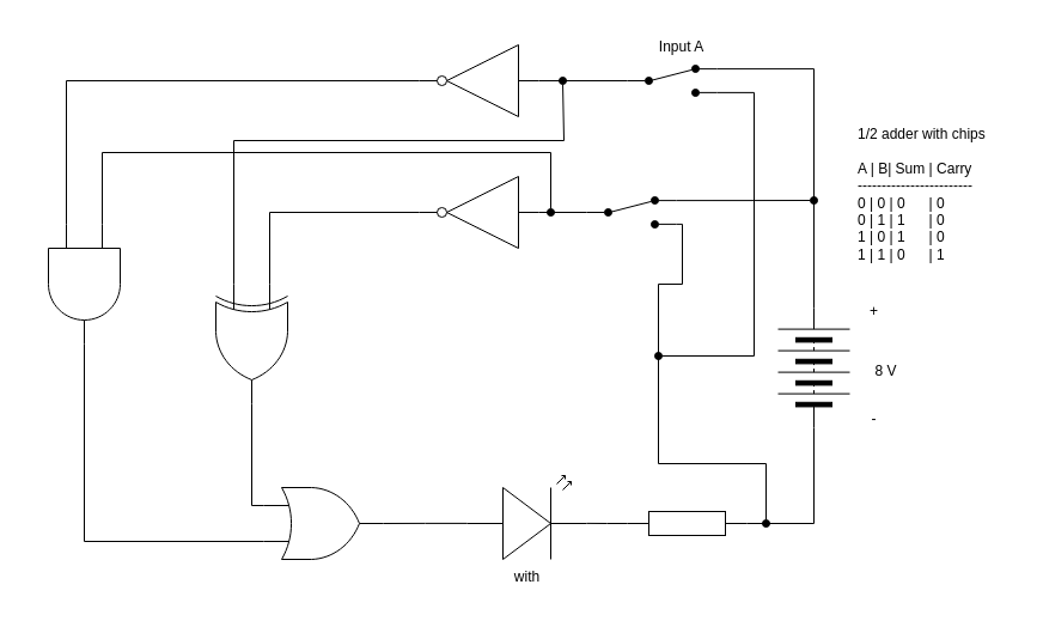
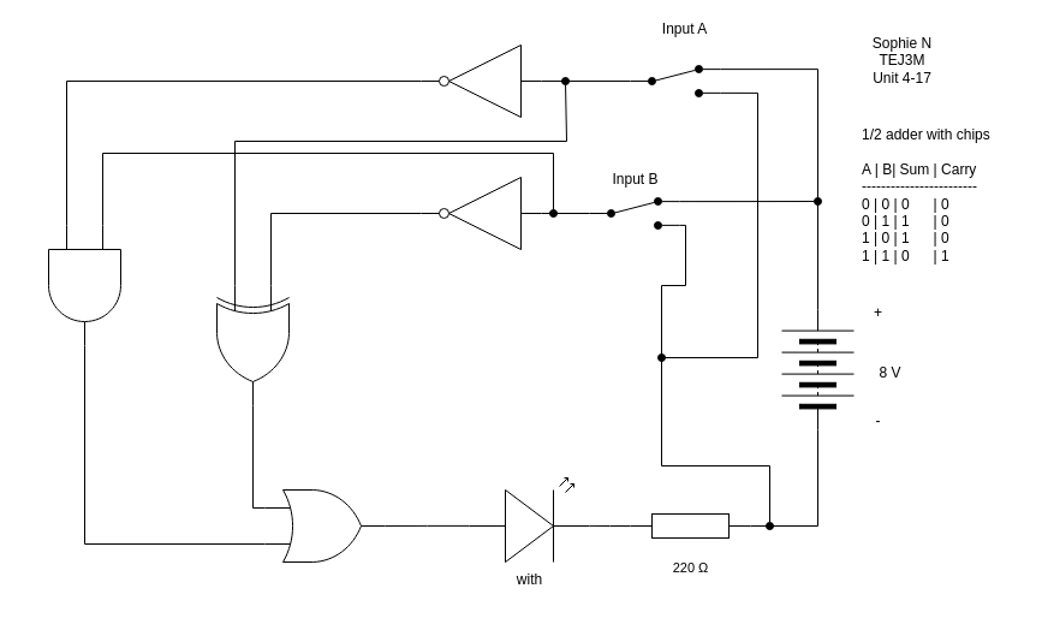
  <mxCell id="0" />
  <mxCell id="1" parent="0" />
  <mxCell id="2" value="" style="verticalLabelPosition=bottom;shadow=0;dashed=0;align=center;html=1;verticalAlign=top;shape=mxgraph.electrical.logic_gates.logic_gate;operation=or;" parent="1" vertex="1"><mxGeometry x="220" y="407" width="100" height="60" as="geometry" /></mxCell>
  <mxCell id="3" style="edgeStyle=orthogonalEdgeStyle;shape=connector;rounded=0;html=1;exitX=0;exitY=0.5;exitDx=0;exitDy=0;exitPerimeter=0;entryX=0;entryY=0.5;entryDx=0;entryDy=0;strokeColor=default;align=center;verticalAlign=middle;fontFamily=Helvetica;fontSize=11;fontColor=default;labelBackgroundColor=default;endArrow=none;endFill=0;" parent="1" source="4" target="11" edge="1"><mxGeometry relative="1" as="geometry" /></mxCell>
  <mxCell id="4" value="" style="verticalLabelPosition=bottom;shadow=0;dashed=0;align=center;html=1;verticalAlign=top;shape=mxgraph.electrical.logic_gates.inverter_2;rotation=-180;" parent="1" vertex="1"><mxGeometry x="350" y="147" width="100" height="60" as="geometry" /></mxCell>
  <mxCell id="5" style="edgeStyle=orthogonalEdgeStyle;shape=connector;rounded=0;html=1;exitX=0;exitY=0.25;exitDx=0;exitDy=0;exitPerimeter=0;strokeColor=default;align=center;verticalAlign=middle;fontFamily=Helvetica;fontSize=11;fontColor=default;labelBackgroundColor=default;endArrow=oval;endFill=1;" parent="1" source="34" edge="1"><mxGeometry relative="1" as="geometry"><mxPoint x="460" y="177" as="targetPoint" /><Array as="points"><mxPoint x="85" y="127" /><mxPoint x="460" y="127" /></Array><mxPoint x="115" y="245" as="sourcePoint" /></mxGeometry></mxCell>
  <mxCell id="6" style="edgeStyle=orthogonalEdgeStyle;shape=connector;rounded=0;html=1;exitX=0;exitY=0.57;exitDx=0;exitDy=0;exitPerimeter=0;strokeColor=default;align=center;verticalAlign=middle;fontFamily=Helvetica;fontSize=11;fontColor=default;labelBackgroundColor=default;endArrow=none;endFill=0;entryX=1;entryY=0.5;entryDx=0;entryDy=0;entryPerimeter=0;" parent="1" source="7" target="2" edge="1"><mxGeometry relative="1" as="geometry"><mxPoint x="330" y="437" as="targetPoint" /></mxGeometry></mxCell>
  <mxCell id="7" value="" style="verticalLabelPosition=bottom;shadow=0;dashed=0;align=center;html=1;verticalAlign=top;shape=mxgraph.electrical.opto_electronics.led_2;pointerEvents=1;" parent="1" vertex="1"><mxGeometry x="390" y="397" width="100" height="70" as="geometry" /></mxCell>
  <mxCell id="8" value="" style="pointerEvents=1;verticalLabelPosition=bottom;shadow=0;dashed=0;align=center;html=1;verticalAlign=top;shape=mxgraph.electrical.resistors.resistor_1;" parent="1" vertex="1"><mxGeometry x="524" y="427" width="100" height="20" as="geometry" /></mxCell>
  <mxCell id="9" style="edgeStyle=orthogonalEdgeStyle;shape=connector;rounded=0;html=1;exitX=1;exitY=0.12;exitDx=0;exitDy=0;strokeColor=default;align=center;verticalAlign=middle;fontFamily=Helvetica;fontSize=11;fontColor=default;labelBackgroundColor=default;endArrow=oval;endFill=1;" parent="1" source="11" edge="1"><mxGeometry relative="1" as="geometry"><mxPoint x="680" y="167" as="targetPoint" /></mxGeometry></mxCell>
  <mxCell id="10" style="edgeStyle=orthogonalEdgeStyle;shape=connector;rounded=0;html=1;exitX=1;exitY=0.88;exitDx=0;exitDy=0;strokeColor=default;align=center;verticalAlign=middle;fontFamily=Helvetica;fontSize=11;fontColor=default;labelBackgroundColor=default;endArrow=oval;endFill=1;" parent="1" source="11" edge="1"><mxGeometry relative="1" as="geometry"><mxPoint x="640" y="437" as="targetPoint" /><Array as="points"><mxPoint x="570" y="187" /><mxPoint x="570" y="237" /><mxPoint x="550" y="237" /><mxPoint x="550" y="387" /><mxPoint x="640" y="387" /></Array></mxGeometry></mxCell>
  <mxCell id="11" value="" style="html=1;shape=mxgraph.electrical.electro-mechanical.twoWaySwitch;aspect=fixed;elSwitchState=2;fillColor=#000000;" parent="1" vertex="1"><mxGeometry x="490" y="164" width="75" height="26" as="geometry" /></mxCell>
  <mxCell id="12" value="" style="pointerEvents=1;verticalLabelPosition=bottom;shadow=0;dashed=0;align=center;html=1;verticalAlign=top;shape=mxgraph.electrical.miscellaneous.batteryStack;rotation=-90;" parent="1" vertex="1"><mxGeometry x="630" y="277" width="100" height="60" as="geometry" /></mxCell>
  <mxCell id="13" value="+" style="text;html=1;align=center;verticalAlign=middle;resizable=0;points=[];autosize=1;strokeColor=none;fillColor=none;" parent="1" vertex="1"><mxGeometry x="715" y="245" width="30" height="30" as="geometry" /></mxCell>
  <mxCell id="14" value="8 V" style="text;html=1;align=center;verticalAlign=middle;resizable=0;points=[];autosize=1;strokeColor=none;fillColor=none;" parent="1" vertex="1"><mxGeometry x="720" y="295" width="40" height="30" as="geometry" /></mxCell>
  <mxCell id="15" value="-" style="text;html=1;align=center;verticalAlign=middle;resizable=0;points=[];autosize=1;strokeColor=none;fillColor=none;" parent="1" vertex="1"><mxGeometry x="715" y="335" width="30" height="30" as="geometry" /></mxCell>
  <mxCell id="16" style="edgeStyle=orthogonalEdgeStyle;shape=connector;rounded=0;html=1;exitX=0;exitY=0.75;exitDx=0;exitDy=0;exitPerimeter=0;strokeColor=default;align=center;verticalAlign=middle;fontFamily=Helvetica;fontSize=11;fontColor=default;labelBackgroundColor=default;endArrow=oval;endFill=1;" parent="1" source="35" edge="1"><mxGeometry relative="1" as="geometry"><mxPoint x="470" y="67" as="targetPoint" /><Array as="points"><mxPoint x="195" y="117" /><mxPoint x="471" y="117" /></Array><mxPoint x="195" y="245" as="sourcePoint" /></mxGeometry></mxCell>
  <mxCell id="17" style="edgeStyle=orthogonalEdgeStyle;shape=connector;rounded=0;html=1;exitX=0;exitY=0.5;exitDx=0;exitDy=0;exitPerimeter=0;entryX=0;entryY=0.5;entryDx=0;entryDy=0;strokeColor=default;align=center;verticalAlign=middle;fontFamily=Helvetica;fontSize=11;fontColor=default;labelBackgroundColor=default;endArrow=none;endFill=0;" parent="1" source="18" target="21" edge="1"><mxGeometry relative="1" as="geometry" /></mxCell>
  <mxCell id="18" value="" style="verticalLabelPosition=bottom;shadow=0;dashed=0;align=center;html=1;verticalAlign=top;shape=mxgraph.electrical.logic_gates.inverter_2;rotation=-180;" parent="1" vertex="1"><mxGeometry x="350" y="37" width="100" height="60" as="geometry" /></mxCell>
  <mxCell id="19" style="edgeStyle=orthogonalEdgeStyle;shape=connector;rounded=0;html=1;exitX=1;exitY=0.12;exitDx=0;exitDy=0;entryX=1;entryY=0.5;entryDx=0;entryDy=0;strokeColor=default;align=center;verticalAlign=middle;fontFamily=Helvetica;fontSize=11;fontColor=default;labelBackgroundColor=default;endArrow=none;endFill=0;" parent="1" source="21" target="12" edge="1"><mxGeometry relative="1" as="geometry" /></mxCell>
  <mxCell id="20" style="edgeStyle=orthogonalEdgeStyle;shape=connector;rounded=0;html=1;exitX=1;exitY=0.88;exitDx=0;exitDy=0;strokeColor=default;align=center;verticalAlign=middle;fontFamily=Helvetica;fontSize=11;fontColor=default;labelBackgroundColor=default;endArrow=oval;endFill=1;" parent="1" source="21" edge="1"><mxGeometry relative="1" as="geometry"><mxPoint x="550" y="297" as="targetPoint" /><Array as="points"><mxPoint x="630" y="77" /><mxPoint x="630" y="297" /></Array></mxGeometry></mxCell>
  <mxCell id="21" value="" style="html=1;shape=mxgraph.electrical.electro-mechanical.twoWaySwitch;aspect=fixed;elSwitchState=2;fillColor=#000000;" parent="1" vertex="1"><mxGeometry x="524" y="54" width="75" height="26" as="geometry" /></mxCell>
  <mxCell id="22" style="edgeStyle=orthogonalEdgeStyle;html=1;exitX=0;exitY=0.25;exitDx=0;exitDy=0;exitPerimeter=0;entryX=1;entryY=0.5;entryDx=0;entryDy=0;entryPerimeter=0;endArrow=none;endFill=0;rounded=0;" parent="1" source="2" target="35" edge="1"><mxGeometry relative="1" as="geometry"><mxPoint x="210" y="345" as="targetPoint" /></mxGeometry></mxCell>
  <mxCell id="23" style="edgeStyle=orthogonalEdgeStyle;shape=connector;rounded=0;html=1;exitX=0;exitY=0.75;exitDx=0;exitDy=0;exitPerimeter=0;entryX=1;entryY=0.5;entryDx=0;entryDy=0;entryPerimeter=0;strokeColor=default;align=center;verticalAlign=middle;fontFamily=Helvetica;fontSize=11;fontColor=default;labelBackgroundColor=default;endArrow=none;endFill=0;" parent="1" source="2" target="34" edge="1"><mxGeometry relative="1" as="geometry"><mxPoint x="100" y="345" as="targetPoint" /></mxGeometry></mxCell>
  <mxCell id="24" style="edgeStyle=orthogonalEdgeStyle;shape=connector;rounded=0;html=1;exitX=0;exitY=0.25;exitDx=0;exitDy=0;exitPerimeter=0;entryX=1;entryY=0.5;entryDx=0;entryDy=0;entryPerimeter=0;strokeColor=default;align=center;verticalAlign=middle;fontFamily=Helvetica;fontSize=11;fontColor=default;labelBackgroundColor=default;endArrow=none;endFill=0;" parent="1" source="35" target="4" edge="1"><mxGeometry relative="1" as="geometry"><mxPoint x="225" y="245" as="sourcePoint" /></mxGeometry></mxCell>
  <mxCell id="25" style="edgeStyle=orthogonalEdgeStyle;shape=connector;rounded=0;html=1;exitX=0;exitY=0.75;exitDx=0;exitDy=0;exitPerimeter=0;entryX=1;entryY=0.5;entryDx=0;entryDy=0;entryPerimeter=0;strokeColor=default;align=center;verticalAlign=middle;fontFamily=Helvetica;fontSize=11;fontColor=default;labelBackgroundColor=default;endArrow=none;endFill=0;" parent="1" source="34" target="18" edge="1"><mxGeometry relative="1" as="geometry"><mxPoint x="85" y="245" as="sourcePoint" /></mxGeometry></mxCell>
  <mxCell id="26" style="edgeStyle=orthogonalEdgeStyle;shape=connector;rounded=0;html=1;exitX=0;exitY=0.5;exitDx=0;exitDy=0;entryX=1;entryY=0.5;entryDx=0;entryDy=0;entryPerimeter=0;strokeColor=default;align=center;verticalAlign=middle;fontFamily=Helvetica;fontSize=11;fontColor=default;labelBackgroundColor=default;endArrow=none;endFill=0;" parent="1" source="12" target="8" edge="1"><mxGeometry relative="1" as="geometry" /></mxCell>
  <mxCell id="27" style="edgeStyle=orthogonalEdgeStyle;shape=connector;rounded=0;html=1;exitX=0;exitY=0.5;exitDx=0;exitDy=0;exitPerimeter=0;entryX=1;entryY=0.57;entryDx=0;entryDy=0;entryPerimeter=0;strokeColor=default;align=center;verticalAlign=middle;fontFamily=Helvetica;fontSize=11;fontColor=default;labelBackgroundColor=default;endArrow=none;endFill=0;" parent="1" source="8" target="7" edge="1"><mxGeometry relative="1" as="geometry" /></mxCell>
+ <mxCell id="28" value="220&amp;nbsp;Ω" style="text;html=1;align=center;verticalAlign=middle;resizable=0;points=[];autosize=1;strokeColor=none;fillColor=none;fontFamily=Helvetica;fontSize=11;fontColor=default;labelBackgroundColor=default;" parent="1" vertex="1"><mxGeometry x="549" y="457" width="50" height="30" as="geometry" /></mxCell>
  <mxCell id="29" value="with" style="text;html=1;align=center;verticalAlign=middle;resizable=0;points=[];autosize=1;strokeColor=none;fillColor=none;" parent="1" vertex="1"><mxGeometry x="410" y="467" width="60" height="30" as="geometry" /></mxCell>
- <mxCell id="31" value="Input A" style="text;html=1;align=center;verticalAlign=middle;resizable=0;points=[];autosize=1;strokeColor=none;fillColor=none;" parent="1" vertex="1"><mxGeometry x="539" y="24" width="60" height="30" as="geometry" /></mxCell>
+ <mxCell id="30" value="Input B" style="text;html=1;align=center;verticalAlign=middle;resizable=0;points=[];autosize=1;strokeColor=none;fillColor=none;" parent="1" vertex="1"><mxGeometry x="497.5" y="134" width="60" height="30" as="geometry" /></mxCell>
+ <mxCell id="31" value="Input A" style="text;html=1;align=center;verticalAlign=middle;resizable=0;points=[];autosize=1;strokeColor=none;fillColor=none;" parent="1" vertex="1"><mxGeometry x="539" y="9" width="60" height="30" as="geometry" /></mxCell>
+ <mxCell id="32" value="Sophie N&lt;div&gt;TEJ3M&lt;/div&gt;&lt;div&gt;Unit 4-17&lt;/div&gt;" style="text;html=1;align=center;verticalAlign=middle;resizable=0;points=[];autosize=1;strokeColor=none;fillColor=none;" parent="1" vertex="1"><mxGeometry x="715" y="20" width="70" height="60" as="geometry" /></mxCell>
  <mxCell id="33" value="&lt;div&gt;1/2 adder with chips&lt;/div&gt;&lt;div&gt;&lt;br&gt;&lt;/div&gt;&lt;div&gt;A | B| Sum | Carry&lt;/div&gt;&lt;div&gt;------------------------&lt;/div&gt;&lt;div&gt;0 | 0 | 0&amp;nbsp; &amp;nbsp; &amp;nbsp; | 0&lt;/div&gt;&lt;div&gt;0 | 1 | 1&amp;nbsp; &amp;nbsp; &amp;nbsp; | 0&lt;/div&gt;&lt;div&gt;1 | 0 | 1&amp;nbsp; &amp;nbsp; &amp;nbsp; | 0&lt;/div&gt;&lt;div&gt;1 | 1 | 0&amp;nbsp; &amp;nbsp; &amp;nbsp; | 1&lt;/div&gt;" style="text;html=1;align=left;verticalAlign=middle;resizable=0;points=[];autosize=1;strokeColor=none;fillColor=none;" parent="1" vertex="1"><mxGeometry x="715" y="97" width="130" height="130" as="geometry" /></mxCell>
  <mxCell id="34" value="" style="verticalLabelPosition=bottom;shadow=0;dashed=0;align=center;html=1;verticalAlign=top;shape=mxgraph.electrical.logic_gates.logic_gate;operation=and;rotation=90;" parent="1" vertex="1"><mxGeometry x="20" y="207" width="100" height="60" as="geometry" /></mxCell>
  <mxCell id="35" value="" style="verticalLabelPosition=bottom;shadow=0;dashed=0;align=center;html=1;verticalAlign=top;shape=mxgraph.electrical.logic_gates.logic_gate;operation=xor;rotation=90;" parent="1" vertex="1"><mxGeometry x="160" y="257" width="100" height="60" as="geometry" /></mxCell>
